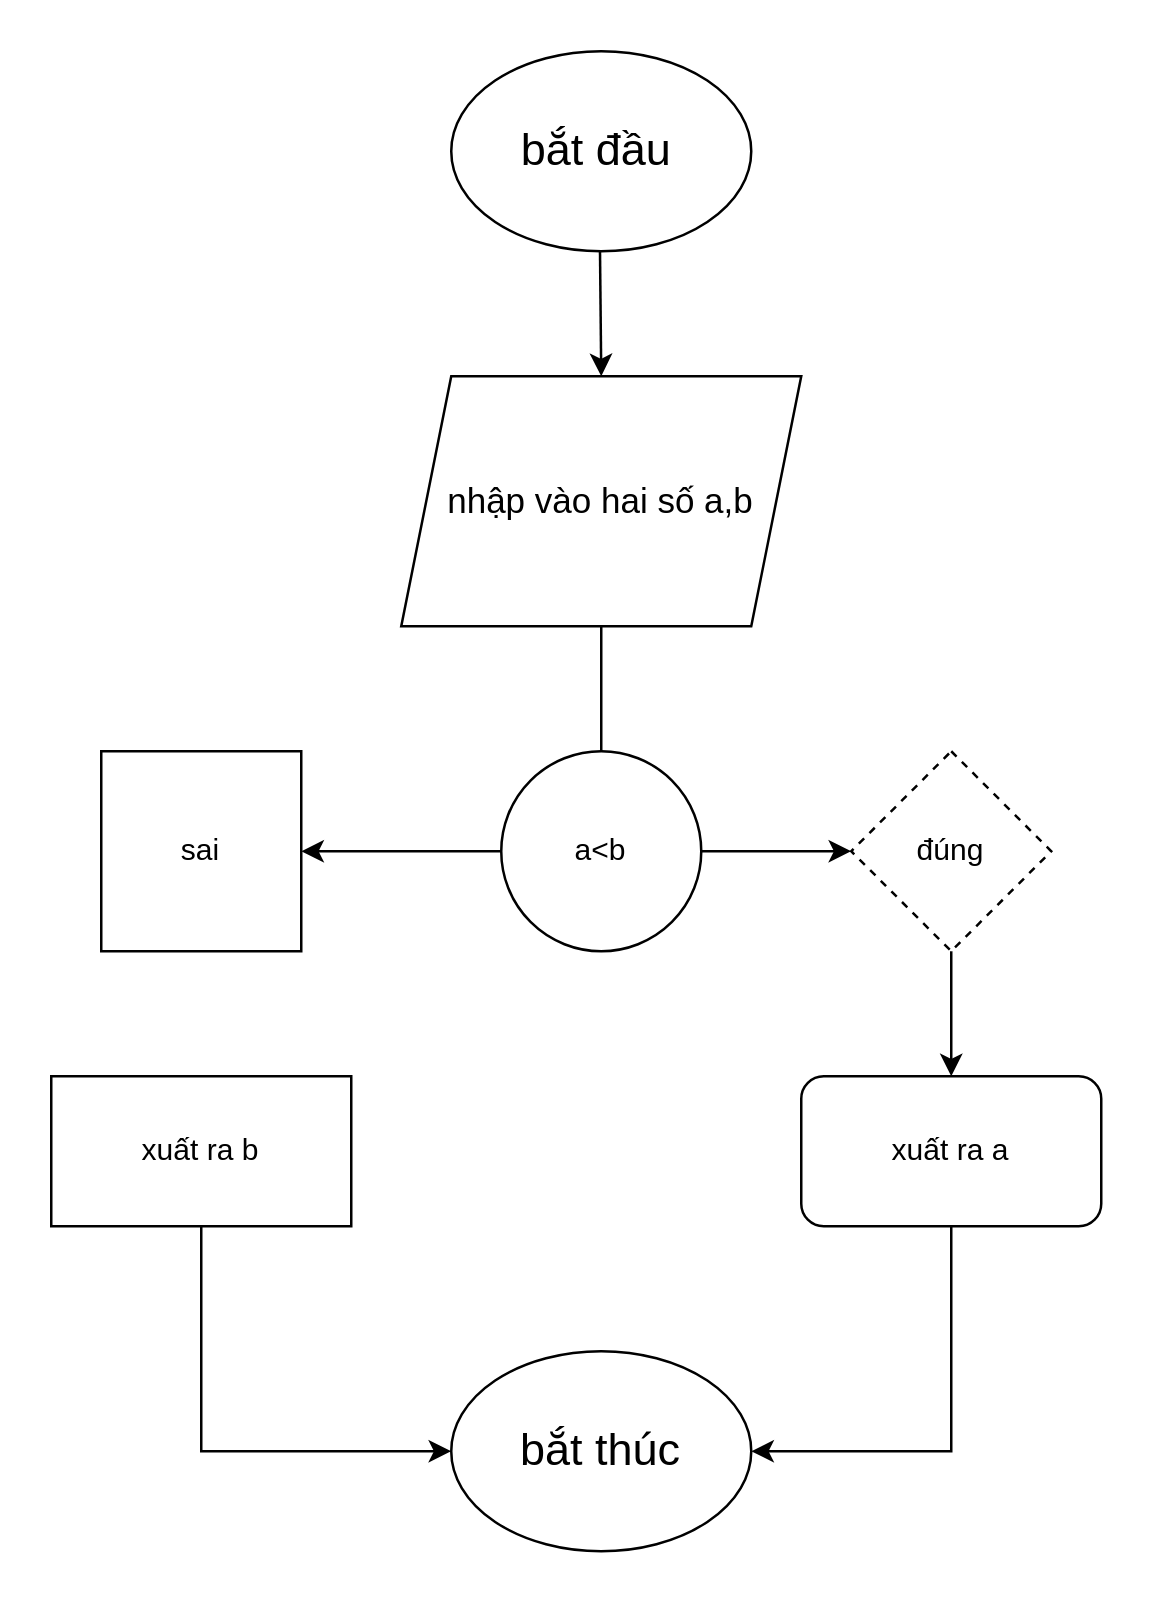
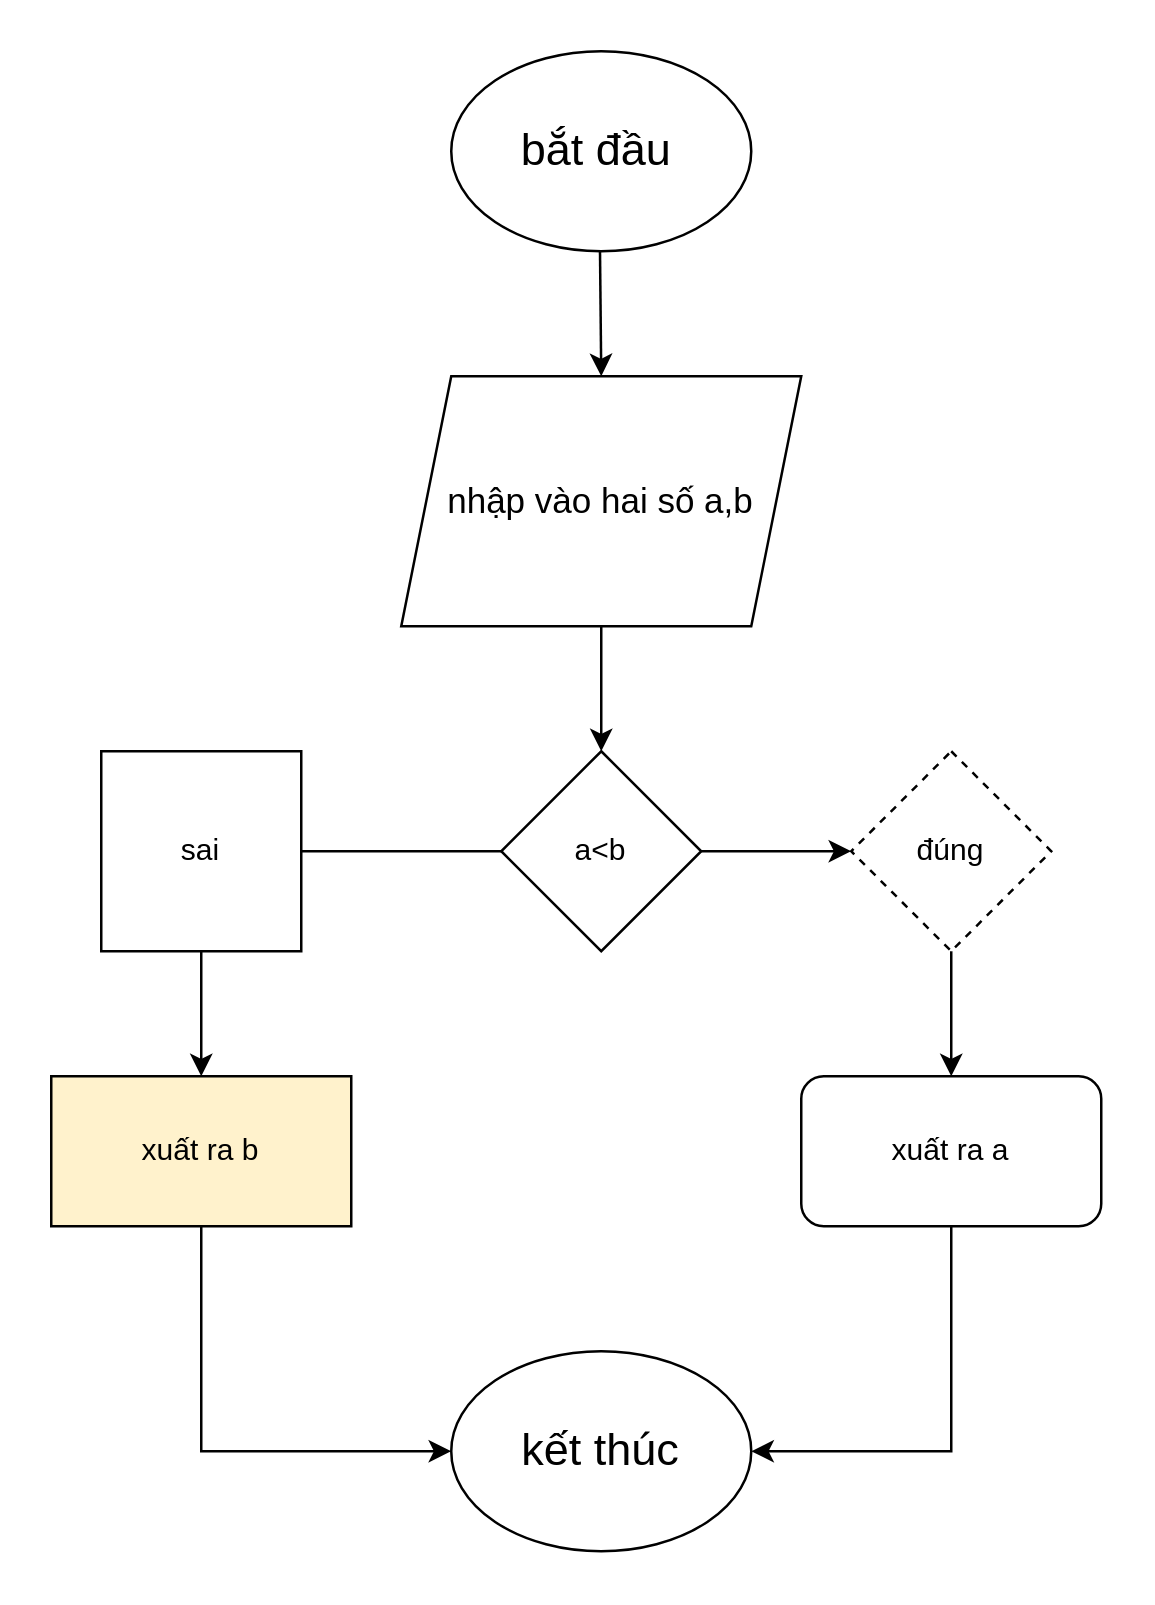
  <mxCell id="0" />
  <mxCell id="1" parent="0" />
  <mxCell id="2" value="&lt;font style=&quot;font-size: 18px;&quot;&gt;bắt đầu&lt;/font&gt;&amp;nbsp;" style="ellipse;whiteSpace=wrap;html=1;" vertex="1" parent="1"><mxGeometry x="180" y="20" width="120" height="80" as="geometry" /></mxCell>
  <mxCell id="3" value="" style="endArrow=classic;html=1;rounded=0;" edge="1" parent="1"><mxGeometry width="50" height="50" relative="1" as="geometry"><mxPoint x="239.5" y="100" as="sourcePoint" /><mxPoint x="240" y="150" as="targetPoint" /></mxGeometry></mxCell>
- <mxCell id="4" value="" style="edgeStyle=orthogonalEdgeStyle;rounded=0;orthogonalLoop=1;jettySize=auto;html=1;endArrow=none;" edge="1" parent="1" source="5" target="8"><mxGeometry relative="1" as="geometry" /></mxCell>
+ <mxCell id="4" value="" style="edgeStyle=orthogonalEdgeStyle;rounded=0;orthogonalLoop=1;jettySize=auto;html=1;" edge="1" parent="1" source="5" target="8"><mxGeometry relative="1" as="geometry" /></mxCell>
  <mxCell id="5" value="&lt;font style=&quot;font-size: 14px;&quot;&gt;nhập vào hai số a,b&lt;/font&gt;" style="shape=parallelogram;perimeter=parallelogramPerimeter;whiteSpace=wrap;html=1;fixedSize=1;" vertex="1" parent="1"><mxGeometry x="160" y="150" width="160" height="100" as="geometry" /></mxCell>
  <mxCell id="6" value="" style="edgeStyle=orthogonalEdgeStyle;rounded=0;orthogonalLoop=1;jettySize=auto;html=1;" edge="1" parent="1" source="8" target="10"><mxGeometry relative="1" as="geometry" /></mxCell>
- <mxCell id="7" value="" style="edgeStyle=orthogonalEdgeStyle;rounded=0;orthogonalLoop=1;jettySize=auto;html=1;" edge="1" parent="1" source="8" target="13"><mxGeometry relative="1" as="geometry" /></mxCell>
- <mxCell id="8" value="a&amp;lt;b" style="ellipse;whiteSpace=wrap;html=1;" vertex="1" parent="1"><mxGeometry x="200" y="300" width="80" height="80" as="geometry" /></mxCell>
+ <mxCell id="7" value="" style="edgeStyle=orthogonalEdgeStyle;rounded=0;orthogonalLoop=1;jettySize=auto;html=1;endArrow=none;" edge="1" parent="1" source="8" target="13"><mxGeometry relative="1" as="geometry" /></mxCell>
+ <mxCell id="8" value="a&amp;lt;b" style="rhombus;whiteSpace=wrap;html=1;" vertex="1" parent="1"><mxGeometry x="200" y="300" width="80" height="80" as="geometry" /></mxCell>
  <mxCell id="9" value="" style="edgeStyle=orthogonalEdgeStyle;rounded=0;orthogonalLoop=1;jettySize=auto;html=1;" edge="1" parent="1" source="10" target="11"><mxGeometry relative="1" as="geometry" /></mxCell>
  <mxCell id="10" value="đúng" style="rhombus;whiteSpace=wrap;html=1;dashed=1;" vertex="1" parent="1"><mxGeometry x="340" y="300" width="80" height="80" as="geometry" /></mxCell>
  <mxCell id="11" value="xuất ra a" style="whiteSpace=wrap;html=1;rounded=1;" vertex="1" parent="1"><mxGeometry x="320" y="430" width="120" height="60" as="geometry" /></mxCell>
+ <mxCell id="12" value="" style="edgeStyle=orthogonalEdgeStyle;rounded=0;orthogonalLoop=1;jettySize=auto;html=1;entryX=0.5;entryY=0;entryDx=0;entryDy=0;" edge="1" parent="1" source="13" target="14"><mxGeometry relative="1" as="geometry"><mxPoint x="80" y="420" as="targetPoint" /></mxGeometry></mxCell>
  <mxCell id="13" value="sai" style="whiteSpace=wrap;html=1;rounded=0;" vertex="1" parent="1"><mxGeometry x="40" y="300" width="80" height="80" as="geometry" /></mxCell>
- <mxCell id="14" value="xuất ra b" style="whiteSpace=wrap;html=1;" vertex="1" parent="1"><mxGeometry x="20" y="430" width="120" height="60" as="geometry" /></mxCell>
- <mxCell id="15" value="&lt;font style=&quot;font-size: 18px;&quot;&gt;bắt thúc&lt;/font&gt;" style="ellipse;whiteSpace=wrap;html=1;" vertex="1" parent="1"><mxGeometry x="180" y="540" width="120" height="80" as="geometry" /></mxCell>
+ <mxCell id="14" value="xuất ra b" style="whiteSpace=wrap;html=1;fillColor=#fff2cc;" vertex="1" parent="1"><mxGeometry x="20" y="430" width="120" height="60" as="geometry" /></mxCell>
+ <mxCell id="15" value="&lt;font style=&quot;font-size: 18px;&quot;&gt;kết thúc&lt;/font&gt;" style="ellipse;whiteSpace=wrap;html=1;" vertex="1" parent="1"><mxGeometry x="180" y="540" width="120" height="80" as="geometry" /></mxCell>
  <mxCell id="16" value="" style="endArrow=classic;html=1;rounded=0;entryX=0;entryY=0.5;entryDx=0;entryDy=0;" edge="1" parent="1" target="15"><mxGeometry width="50" height="50" relative="1" as="geometry"><mxPoint x="80" y="490" as="sourcePoint" /><mxPoint x="80" y="590" as="targetPoint" /><Array as="points"><mxPoint x="80" y="580" /></Array></mxGeometry></mxCell>
  <mxCell id="17" value="" style="endArrow=classic;html=1;rounded=0;entryX=1;entryY=0.5;entryDx=0;entryDy=0;exitX=0.5;exitY=1;exitDx=0;exitDy=0;" edge="1" parent="1" source="11" target="15"><mxGeometry width="50" height="50" relative="1" as="geometry"><mxPoint x="400" y="490" as="sourcePoint" /><mxPoint x="310" y="580" as="targetPoint" /><Array as="points"><mxPoint x="380" y="580" /></Array></mxGeometry></mxCell>
